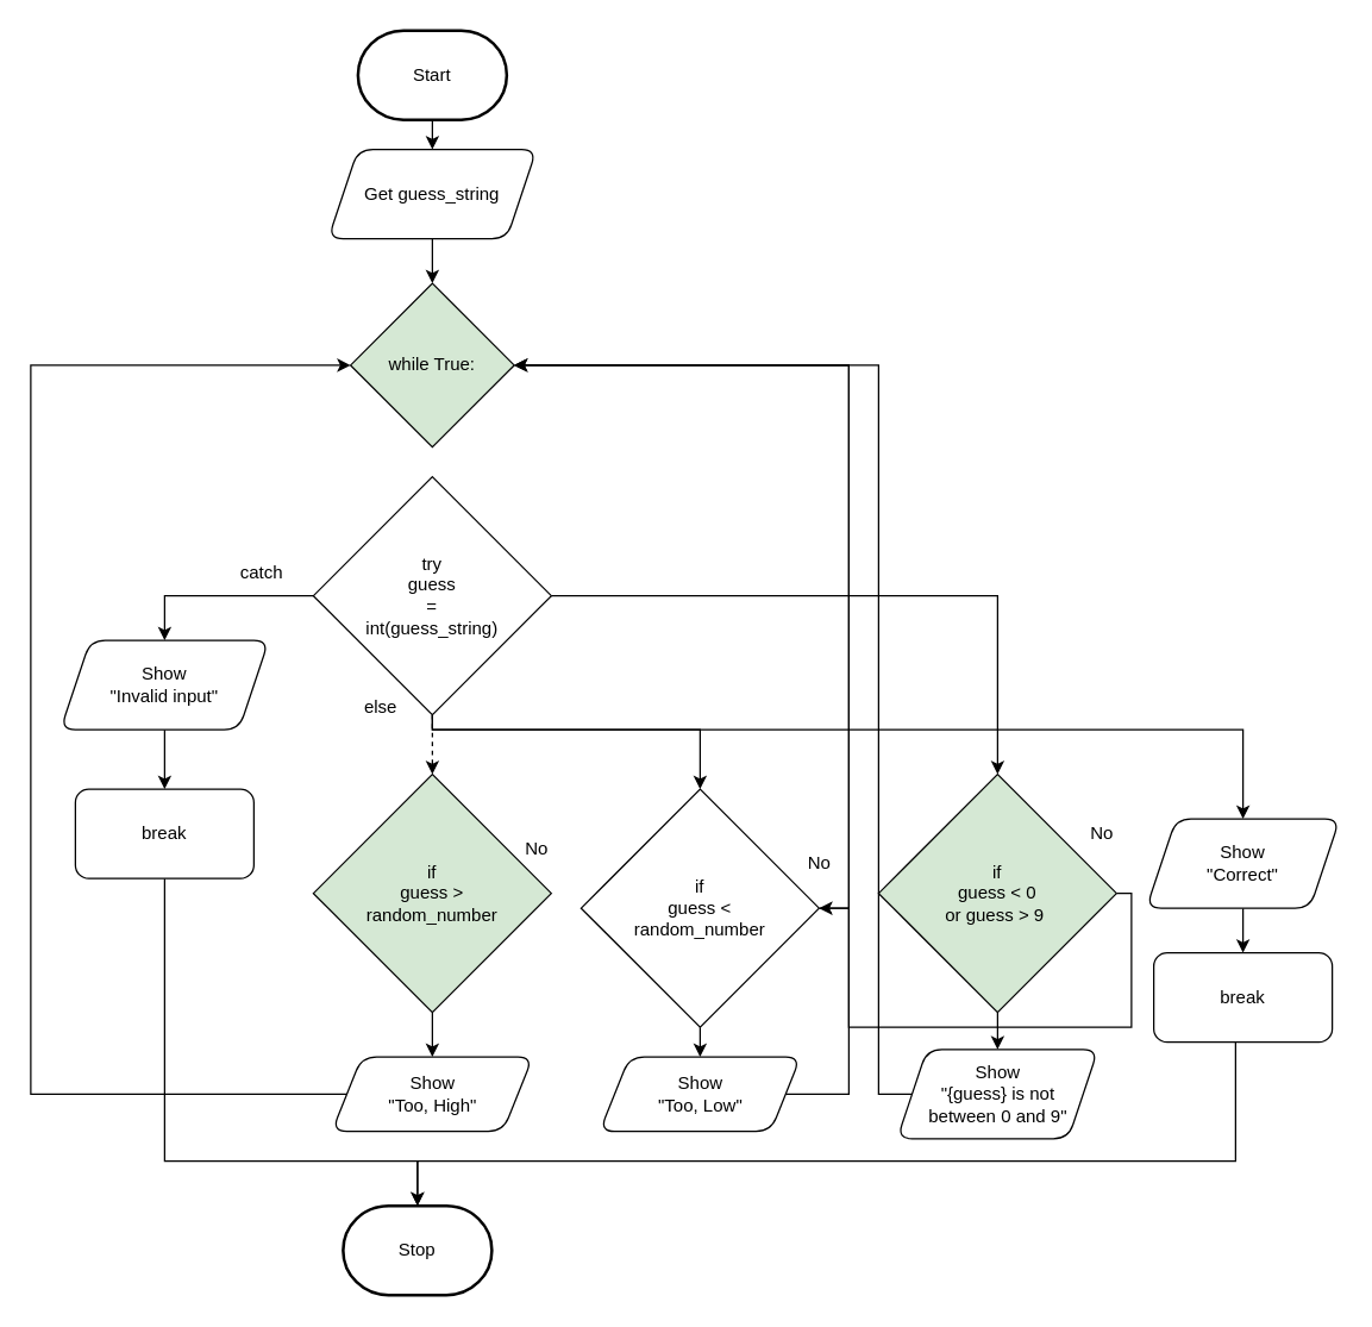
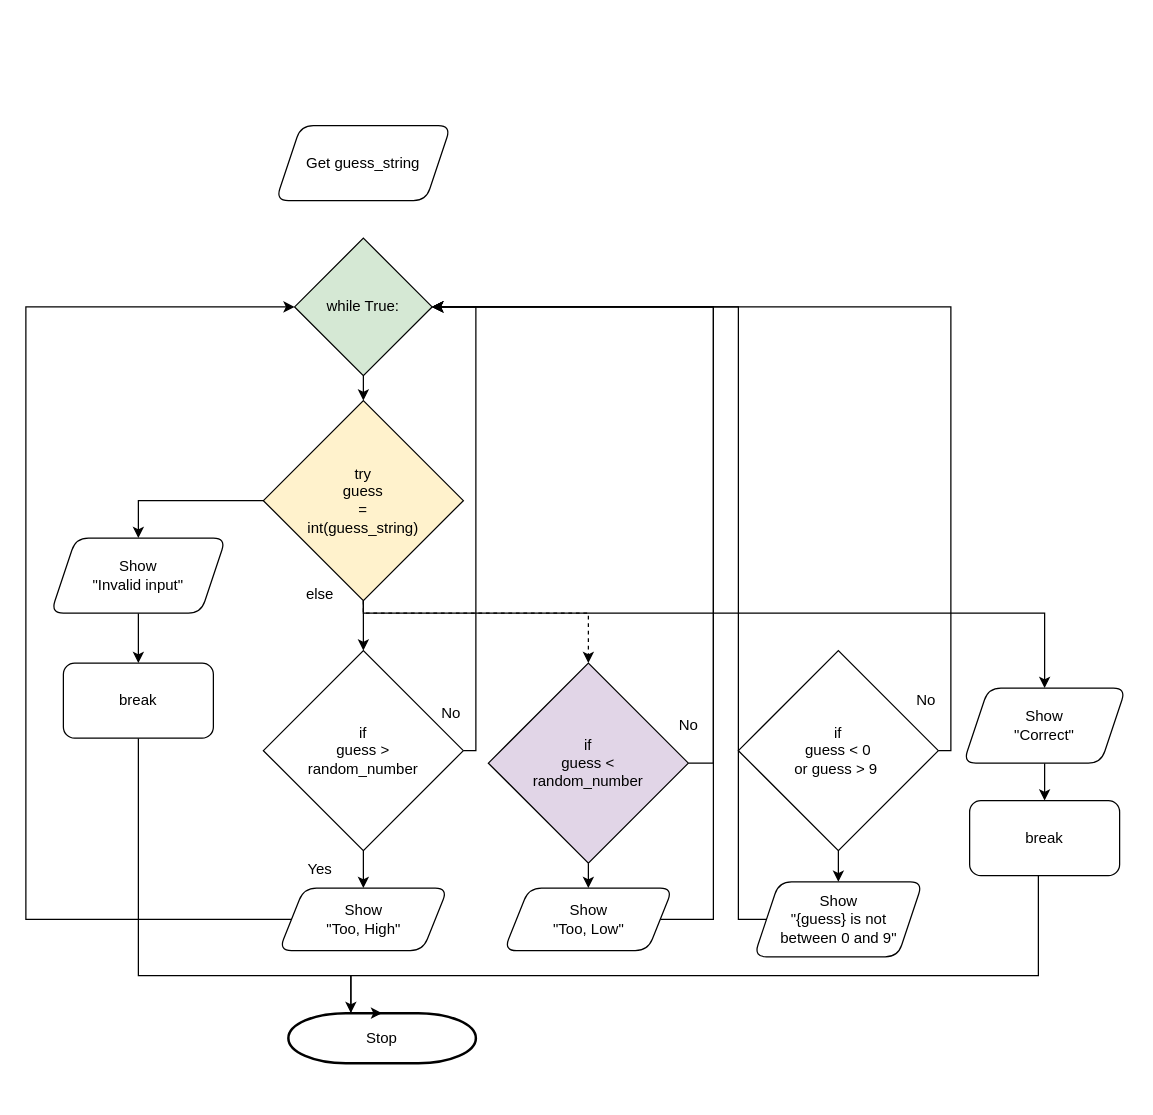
  <mxCell id="0" />
  <mxCell id="1" parent="0" />
- <mxCell id="2" style="edgeStyle=none;html=1;exitX=0.5;exitY=1;exitDx=0;exitDy=0;exitPerimeter=0;entryX=0.5;entryY=0;entryDx=0;entryDy=0;" parent="1" source="3" target="6" edge="1"><mxGeometry relative="1" as="geometry" /></mxCell>
- <mxCell id="3" value="Start" style="strokeWidth=2;html=1;shape=mxgraph.flowchart.terminator;whiteSpace=wrap;" parent="1" vertex="1"><mxGeometry x="240" y="20" width="100" height="60" as="geometry" /></mxCell>
- <mxCell id="4" value="Stop" style="strokeWidth=2;html=1;shape=mxgraph.flowchart.terminator;whiteSpace=wrap;" parent="1" vertex="1"><mxGeometry x="230" y="810" width="100" height="60" as="geometry" /></mxCell>
- <mxCell id="5" value="" style="edgeStyle=none;html=1;" parent="1" source="6" target="26" edge="1"><mxGeometry relative="1" as="geometry" /></mxCell>
+ <mxCell id="4" value="Stop" style="strokeWidth=2;html=1;shape=mxgraph.flowchart.terminator;whiteSpace=wrap;" parent="1" vertex="1"><mxGeometry x="230" y="810" width="150" height="40" as="geometry" /></mxCell>
  <mxCell id="6" value="Get guess_string" style="shape=parallelogram;perimeter=parallelogramPerimeter;whiteSpace=wrap;html=1;fixedSize=1;rounded=1;" parent="1" vertex="1"><mxGeometry x="220" y="100" width="140" height="60" as="geometry" /></mxCell>
  <mxCell id="7" style="edgeStyle=orthogonalEdgeStyle;html=1;exitX=0;exitY=0.5;exitDx=0;exitDy=0;rounded=0;entryX=0.5;entryY=0;entryDx=0;entryDy=0;" parent="1" source="12" target="14" edge="1"><mxGeometry relative="1" as="geometry"><mxPoint x="150" y="450" as="targetPoint" /></mxGeometry></mxCell>
- <mxCell id="8" value="" style="edgeStyle=orthogonalEdgeStyle;rounded=0;html=1;dashed=1;" parent="1" source="12" target="21" edge="1"><mxGeometry relative="1" as="geometry" /></mxCell>
- <mxCell id="9" style="edgeStyle=orthogonalEdgeStyle;rounded=0;html=1;" parent="1" source="12" target="29" edge="1"><mxGeometry relative="1" as="geometry"><Array as="points"><mxPoint x="290" y="490" /><mxPoint x="470" y="490" /></Array></mxGeometry></mxCell>
+ <mxCell id="8" value="" style="edgeStyle=orthogonalEdgeStyle;rounded=0;html=1;" parent="1" source="12" target="21" edge="1"><mxGeometry relative="1" as="geometry" /></mxCell>
+ <mxCell id="9" style="edgeStyle=orthogonalEdgeStyle;rounded=0;html=1;dashed=1;" parent="1" source="12" target="29" edge="1"><mxGeometry relative="1" as="geometry"><Array as="points"><mxPoint x="290" y="490" /><mxPoint x="470" y="490" /></Array></mxGeometry></mxCell>
  <mxCell id="10" style="edgeStyle=orthogonalEdgeStyle;rounded=0;html=1;entryX=0.5;entryY=0;entryDx=0;entryDy=0;" parent="1" source="12" target="23" edge="1"><mxGeometry relative="1" as="geometry"><Array as="points"><mxPoint x="290" y="490" /><mxPoint x="835" y="490" /></Array></mxGeometry></mxCell>
- <mxCell id="11" style="edgeStyle=orthogonalEdgeStyle;rounded=0;html=1;" parent="1" source="12" target="38" edge="1"><mxGeometry relative="1" as="geometry" /></mxCell>
- <mxCell id="12" value="try &lt;br&gt;guess&lt;br&gt;=&lt;br&gt;int(guess_string)" style="rhombus;whiteSpace=wrap;html=1;rounded=0;" parent="1" vertex="1"><mxGeometry x="210" y="320" width="160" height="160" as="geometry" /></mxCell>
+ <mxCell id="12" value="try &lt;br&gt;guess&lt;br&gt;=&lt;br&gt;int(guess_string)" style="rhombus;whiteSpace=wrap;html=1;rounded=0;fillColor=#fff2cc;" parent="1" vertex="1"><mxGeometry x="210" y="320" width="160" height="160" as="geometry" /></mxCell>
  <mxCell id="13" value="" style="edgeStyle=orthogonalEdgeStyle;rounded=0;html=1;" parent="1" source="14" target="35" edge="1"><mxGeometry relative="1" as="geometry" /></mxCell>
  <mxCell id="14" value="Show&lt;br&gt;&quot;Invalid input&quot;" style="shape=parallelogram;perimeter=parallelogramPerimeter;whiteSpace=wrap;html=1;fixedSize=1;rounded=1;" parent="1" vertex="1"><mxGeometry x="40" y="430" width="140" height="60" as="geometry" /></mxCell>
- <mxCell id="15" value="catch" style="text;html=1;align=center;verticalAlign=middle;resizable=0;points=[];autosize=1;strokeColor=none;fillColor=none;" parent="1" vertex="1"><mxGeometry x="150" y="370" width="50" height="30" as="geometry" /></mxCell>
  <mxCell id="16" value="else" style="text;html=1;align=center;verticalAlign=middle;resizable=0;points=[];autosize=1;strokeColor=none;fillColor=none;" parent="1" vertex="1"><mxGeometry x="230" y="460" width="50" height="30" as="geometry" /></mxCell>
  <mxCell id="17" style="edgeStyle=orthogonalEdgeStyle;rounded=0;html=1;entryX=0;entryY=0.5;entryDx=0;entryDy=0;" parent="1" source="18" target="26" edge="1"><mxGeometry relative="1" as="geometry"><Array as="points"><mxPoint x="20" y="735" /><mxPoint x="20" y="245" /></Array></mxGeometry></mxCell>
  <mxCell id="18" value="Show &lt;br&gt;&quot;Too, High&quot;" style="shape=parallelogram;perimeter=parallelogramPerimeter;whiteSpace=wrap;html=1;fixedSize=1;rounded=1;" parent="1" vertex="1"><mxGeometry x="222.5" y="710" width="135" height="50" as="geometry" /></mxCell>
  <mxCell id="19" style="edgeStyle=none;rounded=0;html=1;entryX=0.5;entryY=0;entryDx=0;entryDy=0;" parent="1" source="21" target="18" edge="1"><mxGeometry relative="1" as="geometry" /></mxCell>
- <mxCell id="21" value="if&lt;br&gt;guess &amp;gt; &lt;br&gt;random_number" style="rhombus;whiteSpace=wrap;html=1;rounded=0;direction=south;fillColor=#d5e8d4;" parent="1" vertex="1"><mxGeometry x="210" y="520" width="160" height="160" as="geometry" /></mxCell>
+ <mxCell id="20" style="edgeStyle=orthogonalEdgeStyle;html=1;exitX=0.5;exitY=0;exitDx=0;exitDy=0;entryX=1;entryY=0.5;entryDx=0;entryDy=0;rounded=0;" edge="1" parent="1" source="21" target="26"><mxGeometry relative="1" as="geometry" /></mxCell>
+ <mxCell id="21" value="if&lt;br&gt;guess &amp;gt; &lt;br&gt;random_number" style="rhombus;whiteSpace=wrap;html=1;rounded=0;direction=south;" parent="1" vertex="1"><mxGeometry x="210" y="520" width="160" height="160" as="geometry" /></mxCell>
  <mxCell id="22" value="" style="edgeStyle=orthogonalEdgeStyle;rounded=0;html=1;" parent="1" source="23" target="33" edge="1"><mxGeometry relative="1" as="geometry" /></mxCell>
  <mxCell id="23" value="Show &lt;br&gt;&quot;Correct&quot;" style="shape=parallelogram;perimeter=parallelogramPerimeter;whiteSpace=wrap;html=1;fixedSize=1;rounded=1;" parent="1" vertex="1"><mxGeometry x="770" y="550" width="130" height="60" as="geometry" /></mxCell>
+ <mxCell id="24" value="Yes" style="text;html=1;align=center;verticalAlign=middle;resizable=0;points=[];autosize=1;strokeColor=none;fillColor=none;" parent="1" vertex="1"><mxGeometry x="235" y="680" width="40" height="30" as="geometry" /></mxCell>
+ <mxCell id="25" value="" style="edgeStyle=none;html=1;" parent="1" source="26" target="12" edge="1"><mxGeometry relative="1" as="geometry" /></mxCell>
  <mxCell id="26" value="while True:" style="rhombus;whiteSpace=wrap;html=1;rounded=0;fillColor=#d5e8d4;" parent="1" vertex="1"><mxGeometry x="235" y="190" width="110" height="110" as="geometry" /></mxCell>
  <mxCell id="27" style="edgeStyle=orthogonalEdgeStyle;rounded=0;html=1;exitX=1;exitY=0.5;exitDx=0;exitDy=0;entryX=0.5;entryY=0;entryDx=0;entryDy=0;" parent="1" source="29" target="31" edge="1"><mxGeometry relative="1" as="geometry" /></mxCell>
  <mxCell id="28" style="edgeStyle=orthogonalEdgeStyle;rounded=0;html=1;entryX=1;entryY=0.5;entryDx=0;entryDy=0;endArrow=open;" edge="1" parent="1" source="29" target="26"><mxGeometry relative="1" as="geometry"><Array as="points"><mxPoint x="570" y="610" /><mxPoint x="570" y="245" /></Array></mxGeometry></mxCell>
- <mxCell id="29" value="if&lt;br&gt;guess &amp;lt;&lt;br&gt;random_number" style="rhombus;whiteSpace=wrap;html=1;rounded=0;direction=south;" parent="1" vertex="1"><mxGeometry x="390" y="530" width="160" height="160" as="geometry" /></mxCell>
+ <mxCell id="29" value="if&lt;br&gt;guess &amp;lt;&lt;br&gt;random_number" style="rhombus;whiteSpace=wrap;html=1;rounded=0;direction=south;fillColor=#e1d5e7;" parent="1" vertex="1"><mxGeometry x="390" y="530" width="160" height="160" as="geometry" /></mxCell>
  <mxCell id="30" style="edgeStyle=orthogonalEdgeStyle;rounded=0;html=1;entryX=1;entryY=0.5;entryDx=0;entryDy=0;" parent="1" source="31" target="26" edge="1"><mxGeometry relative="1" as="geometry"><Array as="points"><mxPoint x="570" y="735" /><mxPoint x="570" y="245" /></Array></mxGeometry></mxCell>
  <mxCell id="31" value="Show &lt;br&gt;&quot;Too, Low&quot;" style="shape=parallelogram;perimeter=parallelogramPerimeter;whiteSpace=wrap;html=1;fixedSize=1;rounded=1;" parent="1" vertex="1"><mxGeometry x="402.5" y="710" width="135" height="50" as="geometry" /></mxCell>
  <mxCell id="32" style="edgeStyle=orthogonalEdgeStyle;rounded=0;html=1;" parent="1" source="33" target="4" edge="1"><mxGeometry relative="1" as="geometry"><Array as="points"><mxPoint x="830" y="780" /><mxPoint x="280" y="780" /></Array></mxGeometry></mxCell>
  <mxCell id="33" value="break" style="whiteSpace=wrap;html=1;rounded=1;" parent="1" vertex="1"><mxGeometry x="775" y="640" width="120" height="60" as="geometry" /></mxCell>
  <mxCell id="34" style="edgeStyle=orthogonalEdgeStyle;rounded=0;html=1;entryX=0.5;entryY=0;entryDx=0;entryDy=0;entryPerimeter=0;" parent="1" source="35" target="4" edge="1"><mxGeometry relative="1" as="geometry"><Array as="points"><mxPoint x="110" y="780" /><mxPoint x="280" y="780" /></Array></mxGeometry></mxCell>
  <mxCell id="35" value="break" style="whiteSpace=wrap;html=1;rounded=1;" parent="1" vertex="1"><mxGeometry x="50" y="530" width="120" height="60" as="geometry" /></mxCell>
  <mxCell id="36" value="" style="edgeStyle=orthogonalEdgeStyle;rounded=0;html=1;" parent="1" source="38" target="40" edge="1"><mxGeometry relative="1" as="geometry" /></mxCell>
- <mxCell id="37" style="edgeStyle=orthogonalEdgeStyle;rounded=0;html=1;exitX=0.5;exitY=0;exitDx=0;exitDy=0;" edge="1" parent="1" source="38" target="29"><mxGeometry relative="1" as="geometry" /></mxCell>
- <mxCell id="38" value="if&lt;br&gt;guess &amp;lt; 0&lt;br&gt;or guess &amp;gt; 9&amp;nbsp;" style="rhombus;whiteSpace=wrap;html=1;rounded=0;direction=south;fillColor=#d5e8d4;" parent="1" vertex="1"><mxGeometry x="590" y="520" width="160" height="160" as="geometry" /></mxCell>
+ <mxCell id="37" style="edgeStyle=orthogonalEdgeStyle;rounded=0;html=1;exitX=0.5;exitY=0;exitDx=0;exitDy=0;entryX=1;entryY=0.5;entryDx=0;entryDy=0;" edge="1" parent="1" source="38" target="26"><mxGeometry relative="1" as="geometry" /></mxCell>
+ <mxCell id="38" value="if&lt;br&gt;guess &amp;lt; 0&lt;br&gt;or guess &amp;gt; 9&amp;nbsp;" style="rhombus;whiteSpace=wrap;html=1;rounded=0;direction=south;" parent="1" vertex="1"><mxGeometry x="590" y="520" width="160" height="160" as="geometry" /></mxCell>
  <mxCell id="39" style="edgeStyle=orthogonalEdgeStyle;rounded=0;html=1;entryX=1;entryY=0.5;entryDx=0;entryDy=0;" parent="1" source="40" target="26" edge="1"><mxGeometry relative="1" as="geometry"><Array as="points"><mxPoint x="590" y="735" /><mxPoint x="590" y="245" /></Array></mxGeometry></mxCell>
  <mxCell id="40" value="Show &lt;br&gt;&quot;{guess} is not &lt;br&gt;between 0 and 9&quot;" style="shape=parallelogram;perimeter=parallelogramPerimeter;whiteSpace=wrap;html=1;fixedSize=1;rounded=1;" parent="1" vertex="1"><mxGeometry x="602.5" y="705" width="135" height="60" as="geometry" /></mxCell>
  <mxCell id="41" value="No" style="text;html=1;align=center;verticalAlign=middle;resizable=0;points=[];autosize=1;strokeColor=none;fillColor=none;" vertex="1" parent="1"><mxGeometry x="340" y="555" width="40" height="30" as="geometry" /></mxCell>
  <mxCell id="42" value="No" style="text;html=1;align=center;verticalAlign=middle;resizable=0;points=[];autosize=1;strokeColor=none;fillColor=none;" vertex="1" parent="1"><mxGeometry x="530" y="565" width="40" height="30" as="geometry" /></mxCell>
  <mxCell id="43" value="No" style="text;html=1;align=center;verticalAlign=middle;resizable=0;points=[];autosize=1;strokeColor=none;fillColor=none;" vertex="1" parent="1"><mxGeometry x="720" y="545" width="40" height="30" as="geometry" /></mxCell>
